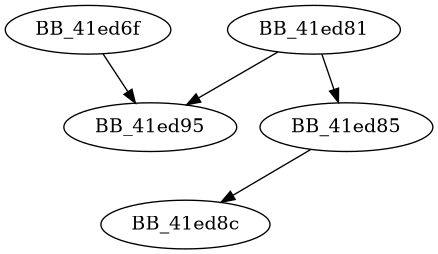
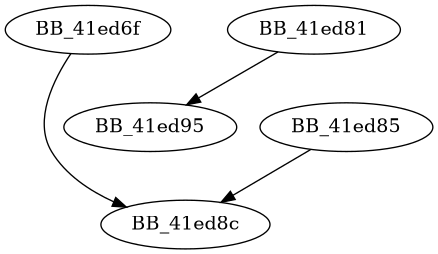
  digraph {
    BB_41ed6f
    BB_41ed95
    n3 [label=BB_41ed81]
    BB_41ed85
    BB_41ed8c
-   BB_41ed6f -> BB_41ed95
+   BB_41ed6f -> BB_41ed8c
    n3 -> BB_41ed95
-   n3 -> BB_41ed85
    BB_41ed85 -> BB_41ed8c
  }
